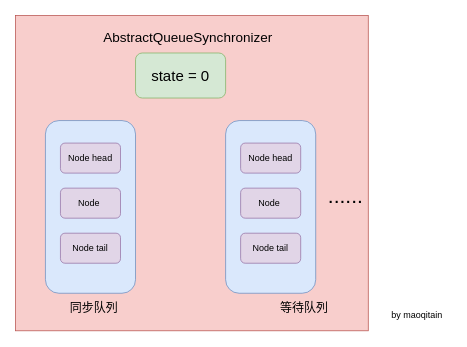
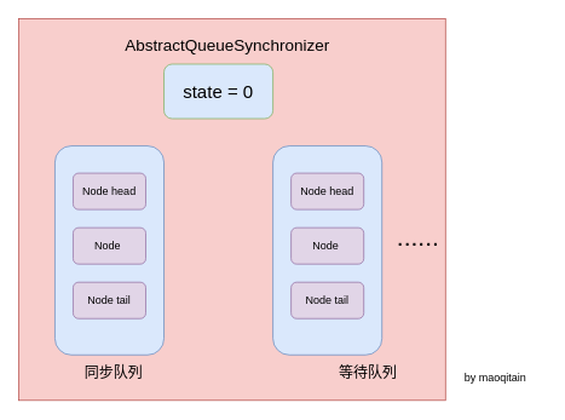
  <mxCell id="0" />
  <mxCell id="1" parent="0" />
  <mxCell id="2" value="" style="rounded=0;whiteSpace=wrap;html=1;fillColor=#f8cecc;strokeColor=#b85450;" vertex="1" parent="1"><mxGeometry x="20" y="20" width="470" height="420" as="geometry" /></mxCell>
  <mxCell id="3" value="&lt;font style=&quot;font-size: 18px&quot;&gt;AbstractQueueSynchronizer&lt;/font&gt;" style="text;html=1;strokeColor=none;fillColor=none;align=center;verticalAlign=middle;whiteSpace=wrap;rounded=0;" vertex="1" parent="1"><mxGeometry x="130" y="40" width="240" height="20" as="geometry" /></mxCell>
- <mxCell id="4" value="&lt;font style=&quot;font-size: 20px&quot;&gt;state = 0&lt;/font&gt;" style="rounded=1;whiteSpace=wrap;html=1;fillColor=#d5e8d4;strokeColor=#82b366;" vertex="1" parent="1"><mxGeometry x="180" y="70" width="120" height="60" as="geometry" /></mxCell>
+ <mxCell id="4" value="&lt;font style=&quot;font-size: 20px&quot;&gt;state = 0&lt;/font&gt;" style="rounded=1;whiteSpace=wrap;html=1;fillColor=#dae8fc;strokeColor=#82b366;" vertex="1" parent="1"><mxGeometry x="180" y="70" width="120" height="60" as="geometry" /></mxCell>
  <mxCell id="5" value="" style="rounded=1;whiteSpace=wrap;html=1;fillColor=#dae8fc;strokeColor=#6c8ebf;" vertex="1" parent="1"><mxGeometry x="60" y="160" width="120" height="230" as="geometry" /></mxCell>
  <mxCell id="6" value="" style="rounded=1;whiteSpace=wrap;html=1;fillColor=#dae8fc;strokeColor=#6c8ebf;" vertex="1" parent="1"><mxGeometry x="300" y="160" width="120" height="230" as="geometry" /></mxCell>
  <mxCell id="7" value="Node head" style="rounded=1;whiteSpace=wrap;html=1;fillColor=#e1d5e7;strokeColor=#9673a6;" vertex="1" parent="1"><mxGeometry x="80" y="190" width="80" height="40" as="geometry" /></mxCell>
  <mxCell id="8" value="&lt;span&gt;Node&amp;nbsp;&lt;/span&gt;" style="rounded=1;whiteSpace=wrap;html=1;fillColor=#e1d5e7;strokeColor=#9673a6;" vertex="1" parent="1"><mxGeometry x="80" y="250" width="80" height="40" as="geometry" /></mxCell>
  <mxCell id="9" value="&lt;span&gt;Node tail&lt;/span&gt;" style="rounded=1;whiteSpace=wrap;html=1;fillColor=#e1d5e7;strokeColor=#9673a6;" vertex="1" parent="1"><mxGeometry x="80" y="310" width="80" height="40" as="geometry" /></mxCell>
  <mxCell id="10" value="&lt;span&gt;Node head&lt;/span&gt;" style="rounded=1;whiteSpace=wrap;html=1;fillColor=#e1d5e7;strokeColor=#9673a6;" vertex="1" parent="1"><mxGeometry x="320" y="190" width="80" height="40" as="geometry" /></mxCell>
  <mxCell id="11" value="&lt;span&gt;Node&amp;nbsp;&lt;/span&gt;" style="rounded=1;whiteSpace=wrap;html=1;fillColor=#e1d5e7;strokeColor=#9673a6;" vertex="1" parent="1"><mxGeometry x="320" y="250" width="80" height="40" as="geometry" /></mxCell>
  <mxCell id="12" value="&lt;span&gt;Node tail&lt;/span&gt;" style="rounded=1;whiteSpace=wrap;html=1;fillColor=#e1d5e7;strokeColor=#9673a6;" vertex="1" parent="1"><mxGeometry x="320" y="310" width="80" height="40" as="geometry" /></mxCell>
  <mxCell id="13" value="&lt;font style=&quot;font-size: 16px&quot;&gt;同步队列&lt;/font&gt;" style="text;html=1;strokeColor=none;fillColor=none;align=center;verticalAlign=middle;whiteSpace=wrap;rounded=0;" vertex="1" parent="1"><mxGeometry x="90" y="400" width="70" height="20" as="geometry" /></mxCell>
  <mxCell id="14" value="&lt;font style=&quot;font-size: 16px&quot;&gt;等待队列&lt;/font&gt;" style="text;html=1;strokeColor=none;fillColor=none;align=center;verticalAlign=middle;whiteSpace=wrap;rounded=0;" vertex="1" parent="1"><mxGeometry x="370" y="400" width="70" height="20" as="geometry" /></mxCell>
  <mxCell id="15" value="&lt;font style=&quot;font-size: 28px&quot;&gt;......&lt;/font&gt;" style="text;html=1;strokeColor=none;fillColor=none;align=center;verticalAlign=middle;whiteSpace=wrap;rounded=0;" vertex="1" parent="1"><mxGeometry x="440" y="250" width="40" height="20" as="geometry" /></mxCell>
- <mxCell id="16" value="by maoqitain" style="text;html=1;strokeColor=none;fillColor=none;align=center;verticalAlign=middle;whiteSpace=wrap;rounded=0;" vertex="1" parent="1"><mxGeometry x="510" y="410" width="90" height="20" as="geometry" /></mxCell>
+ <mxCell id="16" value="by maoqitain" style="text;html=1;strokeColor=none;fillColor=none;align=center;verticalAlign=middle;whiteSpace=wrap;rounded=0;" vertex="1" parent="1"><mxGeometry x="500" y="405" width="90" height="20" as="geometry" /></mxCell>
